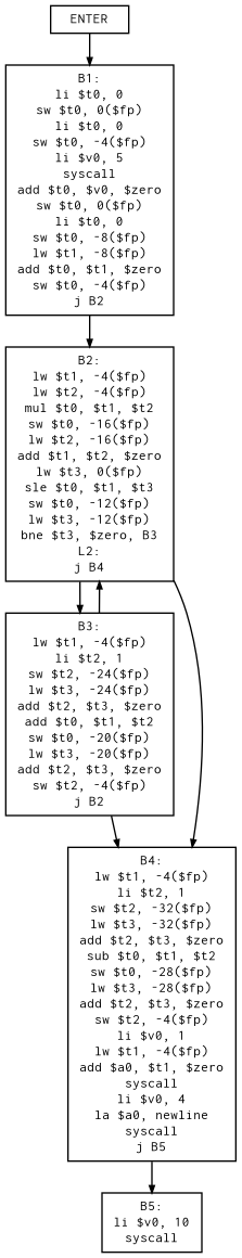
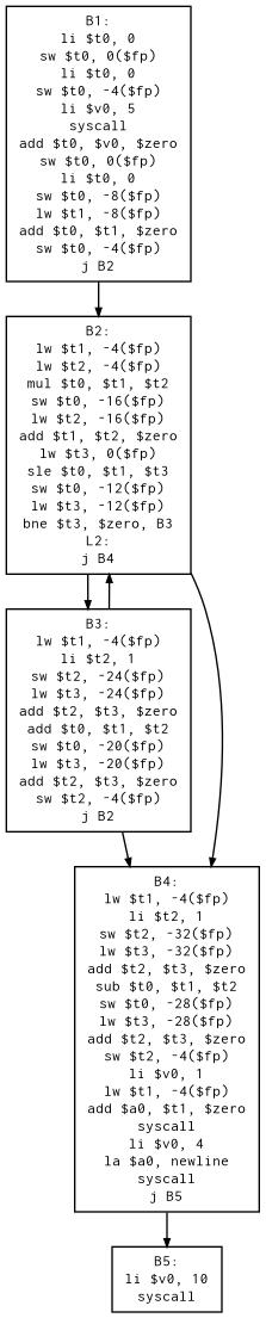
  digraph {
    ranksep=.3
    node [fillcolor=white fontname=Courier fontsize=10 shape=box style=filled]
    edge [arrowsize=.5]
-   n1 [height=.09 label=ENTER]
    n2 [height=.09 label="B1:\nli $t0, 0\nsw $t0, 0($fp)\nli $t0, 0\nsw $t0, -4($fp)\nli $v0, 5\nsyscall\nadd $t0, $v0, $zero\nsw $t0, 0($fp)\nli $t0, 0\nsw $t0, -8($fp)\nlw $t1, -8($fp)\nadd $t0, $t1, $zero\nsw $t0, -4($fp)\nj B2\n"]
    n3 [height=.09 label="B2:\nlw $t1, -4($fp)\nlw $t2, -4($fp)\nmul $t0, $t1, $t2\nsw $t0, -16($fp)\nlw $t2, -16($fp)\nadd $t1, $t2, $zero\nlw $t3, 0($fp)\nsle $t0, $t1, $t3\nsw $t0, -12($fp)\nlw $t3, -12($fp)\nbne $t3, $zero, B3\nL2:\nj B4\n"]
    n4 [height=.09 label="B3:\nlw $t1, -4($fp)\nli $t2, 1\nsw $t2, -24($fp)\nlw $t3, -24($fp)\nadd $t2, $t3, $zero\nadd $t0, $t1, $t2\nsw $t0, -20($fp)\nlw $t3, -20($fp)\nadd $t2, $t3, $zero\nsw $t2, -4($fp)\nj B2\n"]
    n5 [height=.09 label="B4:\nlw $t1, -4($fp)\nli $t2, 1\nsw $t2, -32($fp)\nlw $t3, -32($fp)\nadd $t2, $t3, $zero\nsub $t0, $t1, $t2\nsw $t0, -28($fp)\nlw $t3, -28($fp)\nadd $t2, $t3, $zero\nsw $t2, -4($fp)\nli $v0, 1\nlw $t1, -4($fp)\nadd $a0, $t1, $zero\nsyscall\nli $v0, 4\nla $a0, newline\nsyscall\nj B5\n"]
    n6 [height=.09 label="B5:\nli $v0, 10\nsyscall"]
-   n1 -> n2
    n2 -> n3
    n3 -> n4
    n3 -> n5
    n4 -> n3
    n4 -> n5
    n5 -> n6
  }
